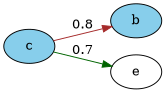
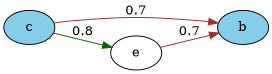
  digraph {
    rankdir=LR
    node [fillcolor=skyblue style=filled]
    edge [color=brown weight=0.7]
    c
    b
    e [fillcolor=white]
-   c -> b [label=0.8 weight=0.8]
-   c -> e [color=darkgreen label=0.7]
+   c -> b [label=0.7 weight=0.8]
+   c -> e [color=darkgreen label=0.8]
+   e -> b [label=0.7]
  }
